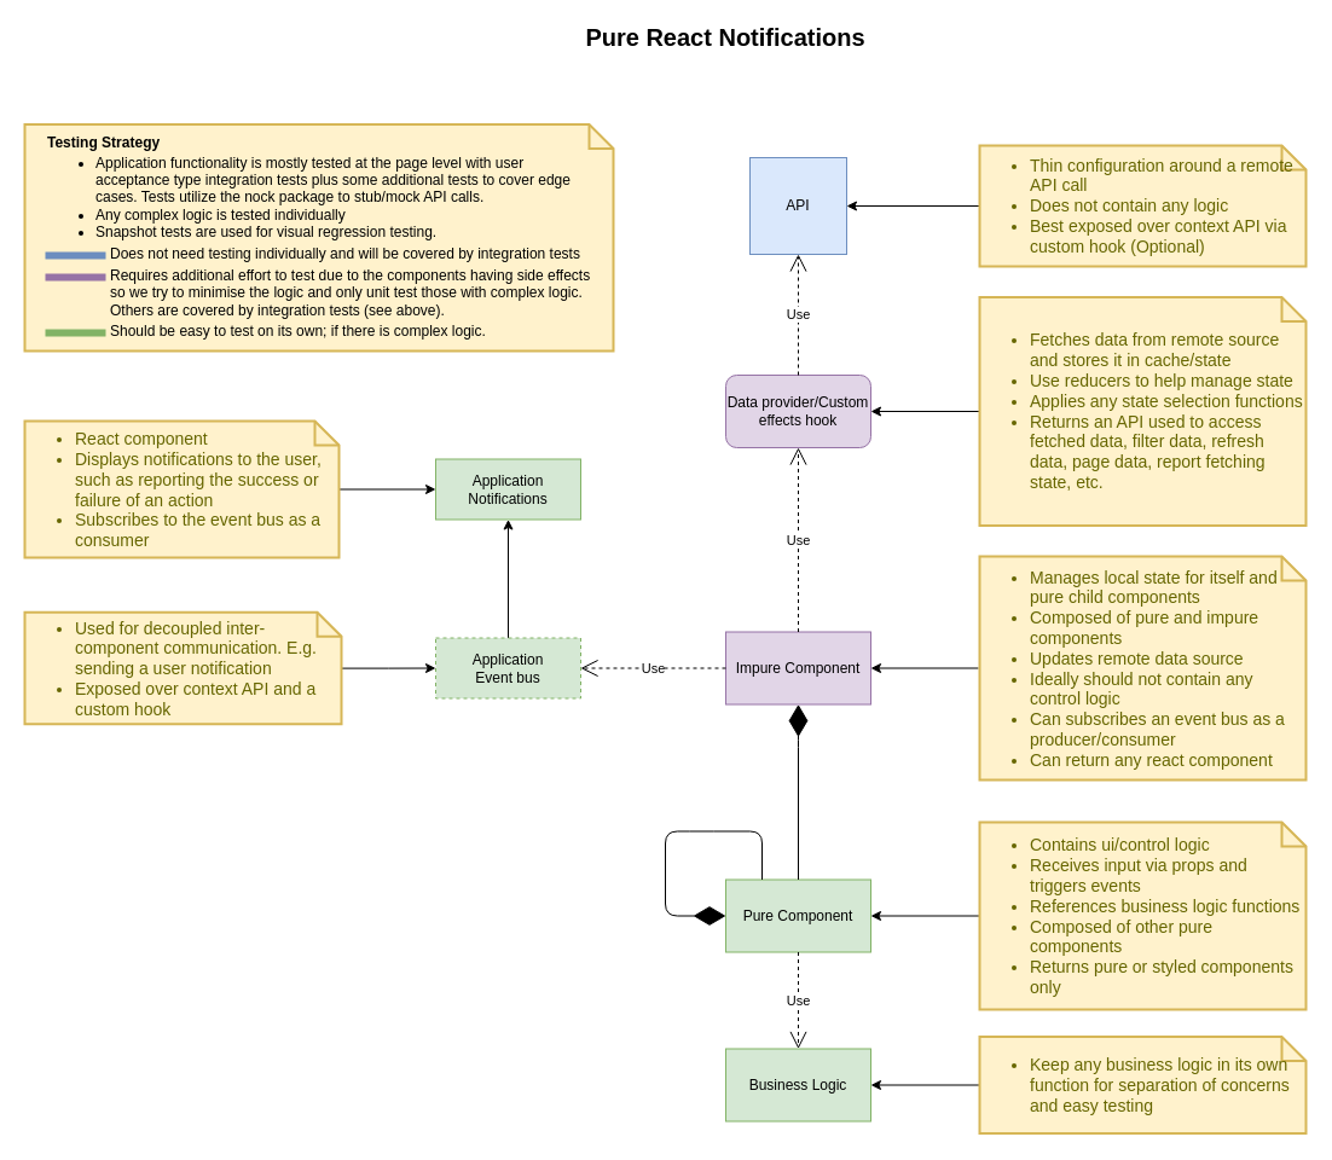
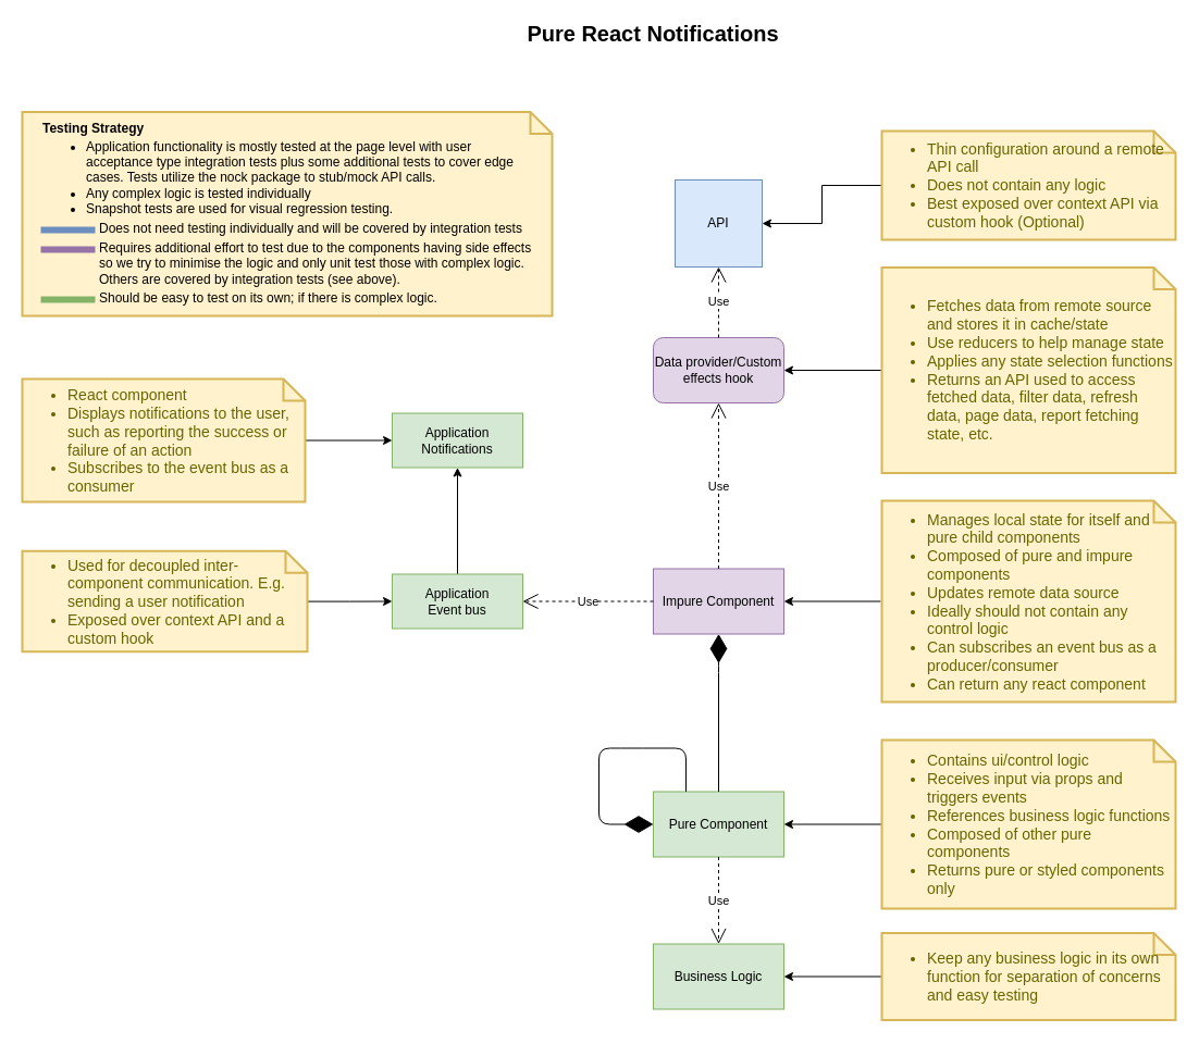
  <mxCell id="0" />
  <mxCell id="1" parent="0" />
  <mxCell id="2" value="&lt;div&gt;&lt;br&gt;&lt;/div&gt;" style="shape=note;strokeWidth=2;fontSize=14;size=20;whiteSpace=wrap;html=1;fillColor=#fff2cc;strokeColor=#d6b656;fontColor=#666600;align=left;spacingLeft=0;" parent="1" vertex="1"><mxGeometry x="20" y="102.5" width="487" height="187.5" as="geometry" /></mxCell>
  <mxCell id="3" value="Pure Component" style="rounded=0;whiteSpace=wrap;html=1;fillColor=#d5e8d4;strokeColor=#82b366;" parent="1" vertex="1"><mxGeometry x="600" y="727.5" width="120" height="60" as="geometry" /></mxCell>
  <mxCell id="4" value="Impure Component" style="rounded=0;whiteSpace=wrap;html=1;fillColor=#e1d5e7;strokeColor=#9673a6;" parent="1" vertex="1"><mxGeometry x="600" y="522.5" width="120" height="60" as="geometry" /></mxCell>
  <mxCell id="5" value="" style="endArrow=diamondThin;endFill=1;endSize=24;html=1;entryX=0.5;entryY=1;entryDx=0;entryDy=0;exitX=0.5;exitY=0;exitDx=0;exitDy=0;" parent="1" source="3" target="4" edge="1"><mxGeometry width="160" relative="1" as="geometry"><mxPoint x="860" y="532.5" as="sourcePoint" /><mxPoint x="890" y="822.5" as="targetPoint" /><Array as="points"><mxPoint x="660" y="612.5" /></Array></mxGeometry></mxCell>
  <mxCell id="6" value="" style="endArrow=diamondThin;endFill=1;endSize=24;html=1;exitX=0.25;exitY=0;exitDx=0;exitDy=0;entryX=0;entryY=0.5;entryDx=0;entryDy=0;" parent="1" source="3" target="3" edge="1"><mxGeometry width="160" relative="1" as="geometry"><mxPoint x="640" y="837.5" as="sourcePoint" /><mxPoint x="640" y="977.5" as="targetPoint" /><Array as="points"><mxPoint x="630" y="687.5" /><mxPoint x="580" y="687.5" /><mxPoint x="550" y="687.5" /><mxPoint x="550" y="757.5" /></Array></mxGeometry></mxCell>
- <mxCell id="7" value="API" style="whiteSpace=wrap;html=1;aspect=fixed;fillColor=#dae8fc;strokeColor=#6c8ebf;" parent="1" vertex="1"><mxGeometry x="620" y="130" width="80" height="80" as="geometry" /></mxCell>
+ <mxCell id="7" value="API" style="whiteSpace=wrap;html=1;aspect=fixed;fillColor=#dae8fc;strokeColor=#6c8ebf;" parent="1" vertex="1"><mxGeometry x="620" y="165" width="80" height="80" as="geometry" /></mxCell>
  <mxCell id="8" style="edgeStyle=orthogonalEdgeStyle;rounded=0;orthogonalLoop=1;jettySize=auto;html=1;entryX=1;entryY=0.5;entryDx=0;entryDy=0;" parent="1" source="9" target="4" edge="1"><mxGeometry relative="1" as="geometry" /></mxCell>
  <mxCell id="9" value="&lt;ul&gt;&lt;li&gt;Manages local state for itself and pure child components&lt;/li&gt;&lt;li&gt;Composed of pure and impure components&lt;/li&gt;&lt;li&gt;Updates remote data source&lt;/li&gt;&lt;li&gt;Ideally should not contain any control logic&lt;/li&gt;&lt;li&gt;Can subscribes an event bus as a producer/consumer&lt;/li&gt;&lt;li&gt;Can return any react component&lt;/li&gt;&lt;/ul&gt;" style="shape=note;strokeWidth=2;fontSize=14;size=20;whiteSpace=wrap;html=1;fillColor=#fff2cc;strokeColor=#d6b656;fontColor=#666600;align=left;perimeterSpacing=1;spacingLeft=0;" parent="1" vertex="1"><mxGeometry x="810" y="460" width="270" height="185" as="geometry" /></mxCell>
  <mxCell id="10" style="edgeStyle=orthogonalEdgeStyle;rounded=0;orthogonalLoop=1;jettySize=auto;html=1;entryX=1;entryY=0.5;entryDx=0;entryDy=0;" parent="1" source="11" target="3" edge="1"><mxGeometry relative="1" as="geometry" /></mxCell>
  <mxCell id="11" value="&lt;ul&gt;&lt;li&gt;Contains ui/control logic&lt;/li&gt;&lt;li&gt;Receives input via props and triggers events&lt;/li&gt;&lt;li&gt;&lt;span&gt;References business logic functions&lt;/span&gt;&lt;br&gt;&lt;/li&gt;&lt;li&gt;&lt;span&gt;Composed of other pure components&lt;/span&gt;&lt;/li&gt;&lt;li&gt;Returns pure or styled components only&lt;/li&gt;&lt;/ul&gt;" style="shape=note;strokeWidth=2;fontSize=14;size=20;whiteSpace=wrap;html=1;fillColor=#fff2cc;strokeColor=#d6b656;fontColor=#666600;align=left;spacingLeft=0;" parent="1" vertex="1"><mxGeometry x="810" y="680" width="270" height="155" as="geometry" /></mxCell>
  <mxCell id="12" value="Data provider/Custom effects hook" style="whiteSpace=wrap;html=1;fillColor=#e1d5e7;strokeColor=#9673a6;rounded=1;" parent="1" vertex="1"><mxGeometry x="600" y="310" width="120" height="60" as="geometry" /></mxCell>
  <mxCell id="13" style="edgeStyle=orthogonalEdgeStyle;rounded=0;orthogonalLoop=1;jettySize=auto;html=1;entryX=1;entryY=0.5;entryDx=0;entryDy=0;" parent="1" source="14" target="12" edge="1"><mxGeometry relative="1" as="geometry" /></mxCell>
  <mxCell id="14" value="&lt;ul&gt;&lt;li&gt;Fetches data from remote source and stores it in cache/state&lt;/li&gt;&lt;li&gt;Use reducers to help manage state&lt;/li&gt;&lt;li&gt;Applies any state selection functions&lt;/li&gt;&lt;li&gt;Returns an API used to access fetched data, filter data, refresh data, page data, report fetching state, etc.&lt;/li&gt;&lt;/ul&gt;" style="shape=note;strokeWidth=2;fontSize=14;size=20;whiteSpace=wrap;html=1;fillColor=#fff2cc;strokeColor=#d6b656;fontColor=#666600;align=left;spacingLeft=0;" parent="1" vertex="1"><mxGeometry x="810" y="245.5" width="270" height="189" as="geometry" /></mxCell>
  <mxCell id="15" style="edgeStyle=orthogonalEdgeStyle;rounded=0;orthogonalLoop=1;jettySize=auto;html=1;entryX=1;entryY=0.5;entryDx=0;entryDy=0;" parent="1" source="16" target="7" edge="1"><mxGeometry relative="1" as="geometry" /></mxCell>
  <mxCell id="16" value="&lt;ul&gt;&lt;li&gt;Thin configuration around a remote API call&lt;/li&gt;&lt;li&gt;Does not contain any logic&lt;/li&gt;&lt;li&gt;Best exposed over context API via custom hook (Optional)&lt;/li&gt;&lt;/ul&gt;" style="shape=note;strokeWidth=2;fontSize=14;size=20;whiteSpace=wrap;html=1;fillColor=#fff2cc;strokeColor=#d6b656;fontColor=#666600;align=left;" parent="1" vertex="1"><mxGeometry x="810" y="120" width="270" height="100" as="geometry" /></mxCell>
  <mxCell id="17" value="Business Logic" style="rounded=0;whiteSpace=wrap;html=1;fillColor=#d5e8d4;strokeColor=#82b366;" parent="1" vertex="1"><mxGeometry x="600" y="867.5" width="120" height="60" as="geometry" /></mxCell>
  <mxCell id="18" value="Use" style="endArrow=open;endSize=12;dashed=1;html=1;exitX=0.5;exitY=1;exitDx=0;exitDy=0;entryX=0.5;entryY=0;entryDx=0;entryDy=0;" parent="1" source="3" target="17" edge="1"><mxGeometry width="160" relative="1" as="geometry"><mxPoint x="530" y="907.5" as="sourcePoint" /><mxPoint x="690" y="907.5" as="targetPoint" /><Array as="points" /></mxGeometry></mxCell>
  <mxCell id="19" style="edgeStyle=orthogonalEdgeStyle;rounded=0;orthogonalLoop=1;jettySize=auto;html=1;entryX=1;entryY=0.5;entryDx=0;entryDy=0;" parent="1" source="20" target="17" edge="1"><mxGeometry relative="1" as="geometry" /></mxCell>
  <mxCell id="20" value="&lt;ul&gt;&lt;li&gt;Keep any business logic in its own function for separation of concerns and easy testing&lt;/li&gt;&lt;/ul&gt;" style="shape=note;strokeWidth=2;fontSize=14;size=20;whiteSpace=wrap;html=1;fillColor=#fff2cc;strokeColor=#d6b656;fontColor=#666600;align=left;spacingLeft=0;" parent="1" vertex="1"><mxGeometry x="810" y="857.5" width="270" height="80" as="geometry" /></mxCell>
  <mxCell id="21" value="Use" style="endArrow=open;endSize=12;dashed=1;html=1;entryX=0.5;entryY=1;entryDx=0;entryDy=0;exitX=0.5;exitY=0;exitDx=0;exitDy=0;" parent="1" source="12" target="7" edge="1"><mxGeometry width="160" relative="1" as="geometry"><mxPoint x="430" y="320" as="sourcePoint" /><mxPoint x="590" y="320" as="targetPoint" /></mxGeometry></mxCell>
  <mxCell id="22" value="Use" style="endArrow=open;endSize=12;dashed=1;html=1;entryX=0.5;entryY=1;entryDx=0;entryDy=0;exitX=0.5;exitY=0;exitDx=0;exitDy=0;" parent="1" source="4" target="12" edge="1"><mxGeometry width="160" relative="1" as="geometry"><mxPoint x="490" y="500" as="sourcePoint" /><mxPoint x="650" y="500" as="targetPoint" /></mxGeometry></mxCell>
  <mxCell id="23" value="" style="endArrow=none;html=1;strokeWidth=6;fillColor=#dae8fc;strokeColor=#6c8ebf;" parent="1" edge="1"><mxGeometry width="50" height="50" relative="1" as="geometry"><mxPoint x="37" y="211" as="sourcePoint" /><mxPoint x="87" y="211" as="targetPoint" /></mxGeometry></mxCell>
  <mxCell id="24" value="Does not need testing individually and will be covered by integration tests" style="text;html=1;strokeColor=none;fillColor=none;align=left;verticalAlign=middle;whiteSpace=wrap;rounded=0;" parent="1" vertex="1"><mxGeometry x="89" y="200" width="410" height="20" as="geometry" /></mxCell>
  <mxCell id="25" value="" style="endArrow=none;html=1;strokeWidth=6;fillColor=#e1d5e7;strokeColor=#9673a6;" parent="1" edge="1"><mxGeometry width="50" height="50" relative="1" as="geometry"><mxPoint x="37" y="229" as="sourcePoint" /><mxPoint x="87" y="229" as="targetPoint" /></mxGeometry></mxCell>
  <mxCell id="26" value="Requires additional effort to test due to the components having side effects so we try to minimise the logic and only unit test those with complex logic.&amp;nbsp; Others are covered by integration tests (see above)." style="text;html=1;strokeColor=none;fillColor=none;align=left;verticalAlign=middle;whiteSpace=wrap;rounded=0;" parent="1" vertex="1"><mxGeometry x="89" y="223" width="400" height="37" as="geometry" /></mxCell>
  <mxCell id="27" value="" style="endArrow=none;html=1;strokeWidth=6;fillColor=#d5e8d4;strokeColor=#82b366;" parent="1" edge="1"><mxGeometry width="50" height="50" relative="1" as="geometry"><mxPoint x="37" y="275" as="sourcePoint" /><mxPoint x="87" y="275" as="targetPoint" /></mxGeometry></mxCell>
  <mxCell id="28" value="Should be easy to test on its own; if there is complex logic." style="text;html=1;strokeColor=none;fillColor=none;align=left;verticalAlign=middle;whiteSpace=wrap;rounded=0;" parent="1" vertex="1"><mxGeometry x="89" y="264" width="320" height="20" as="geometry" /></mxCell>
  <mxCell id="29" style="edgeStyle=orthogonalEdgeStyle;rounded=0;orthogonalLoop=1;jettySize=auto;html=1;entryX=0.5;entryY=1;entryDx=0;entryDy=0;" parent="1" source="30" target="32" edge="1"><mxGeometry relative="1" as="geometry" /></mxCell>
- <mxCell id="30" value="Application&lt;br&gt;Event bus" style="rounded=0;whiteSpace=wrap;html=1;fillColor=#d5e8d4;strokeColor=#82b366;dashed=1;" parent="1" vertex="1"><mxGeometry x="360" y="527.5" width="120" height="50" as="geometry" /></mxCell>
+ <mxCell id="30" value="Application&lt;br&gt;Event bus" style="rounded=0;whiteSpace=wrap;html=1;fillColor=#d5e8d4;strokeColor=#82b366;" parent="1" vertex="1"><mxGeometry x="360" y="527.5" width="120" height="50" as="geometry" /></mxCell>
  <mxCell id="31" value="Use" style="endArrow=open;endSize=12;dashed=1;html=1;entryX=1;entryY=0.5;entryDx=0;entryDy=0;exitX=0;exitY=0.5;exitDx=0;exitDy=0;" parent="1" source="4" target="30" edge="1"><mxGeometry width="160" relative="1" as="geometry"><mxPoint x="670" y="505" as="sourcePoint" /><mxPoint x="670" y="380" as="targetPoint" /></mxGeometry></mxCell>
  <mxCell id="32" value="Application Notifications" style="rounded=0;whiteSpace=wrap;html=1;fillColor=#d5e8d4;strokeColor=#82b366;" parent="1" vertex="1"><mxGeometry x="360" y="379.5" width="120" height="50" as="geometry" /></mxCell>
  <mxCell id="33" style="edgeStyle=orthogonalEdgeStyle;rounded=0;orthogonalLoop=1;jettySize=auto;html=1;entryX=0;entryY=0.5;entryDx=0;entryDy=0;" parent="1" source="34" target="30" edge="1"><mxGeometry relative="1" as="geometry" /></mxCell>
  <mxCell id="34" value="&lt;ul&gt;&lt;li&gt;&lt;span&gt;Used for decoupled inter-component communication. E.g. sending a user notification&lt;/span&gt;&lt;br&gt;&lt;/li&gt;&lt;li&gt;&lt;span&gt;Exposed over context API and a custom hook&lt;/span&gt;&lt;/li&gt;&lt;/ul&gt;" style="shape=note;strokeWidth=2;fontSize=14;size=20;whiteSpace=wrap;html=1;fillColor=#fff2cc;strokeColor=#d6b656;fontColor=#666600;align=left;spacingLeft=0;" parent="1" vertex="1"><mxGeometry x="20" y="506.25" width="262" height="92.5" as="geometry" /></mxCell>
  <mxCell id="35" style="edgeStyle=orthogonalEdgeStyle;rounded=0;orthogonalLoop=1;jettySize=auto;html=1;entryX=0;entryY=0.5;entryDx=0;entryDy=0;" parent="1" source="36" target="32" edge="1"><mxGeometry relative="1" as="geometry" /></mxCell>
  <mxCell id="36" value="&lt;ul&gt;&lt;li&gt;React component&lt;/li&gt;&lt;li&gt;Displays notifications to the user, such as reporting the success or failure of an action&lt;/li&gt;&lt;li&gt;Subscribes to the event bus as a consumer&lt;/li&gt;&lt;/ul&gt;" style="shape=note;strokeWidth=2;fontSize=14;size=20;whiteSpace=wrap;html=1;fillColor=#fff2cc;strokeColor=#d6b656;fontColor=#666600;align=left;spacingLeft=0;" parent="1" vertex="1"><mxGeometry x="20" y="348" width="260" height="113" as="geometry" /></mxCell>
  <mxCell id="37" value="Testing Strategy" style="text;html=1;strokeColor=none;fillColor=none;align=left;verticalAlign=middle;whiteSpace=wrap;rounded=0;fontStyle=1" parent="1" vertex="1"><mxGeometry x="37" y="107.5" width="110" height="20" as="geometry" /></mxCell>
  <mxCell id="38" value="&lt;ul&gt;&lt;li&gt;Application functionality is mostly tested at the page level with user acceptance type integration tests plus some additional tests to cover edge cases. Tests utilize the nock package to stub/mock API calls.&lt;/li&gt;&lt;li&gt;Any complex logic is tested individually&lt;/li&gt;&lt;li&gt;Snapshot tests are used for visual regression testing.&lt;/li&gt;&lt;/ul&gt;" style="text;html=1;strokeColor=none;fillColor=none;align=left;verticalAlign=middle;whiteSpace=wrap;rounded=0;" parent="1" vertex="1"><mxGeometry x="37" y="135.5" width="450" height="54.5" as="geometry" /></mxCell>
  <mxCell id="39" value="Pure React Notifications" style="text;html=1;strokeColor=none;fillColor=none;align=center;verticalAlign=middle;whiteSpace=wrap;rounded=0;fontStyle=1;fontSize=20;" parent="1" vertex="1"><mxGeometry x="430" y="20" width="340" height="20" as="geometry" /></mxCell>
